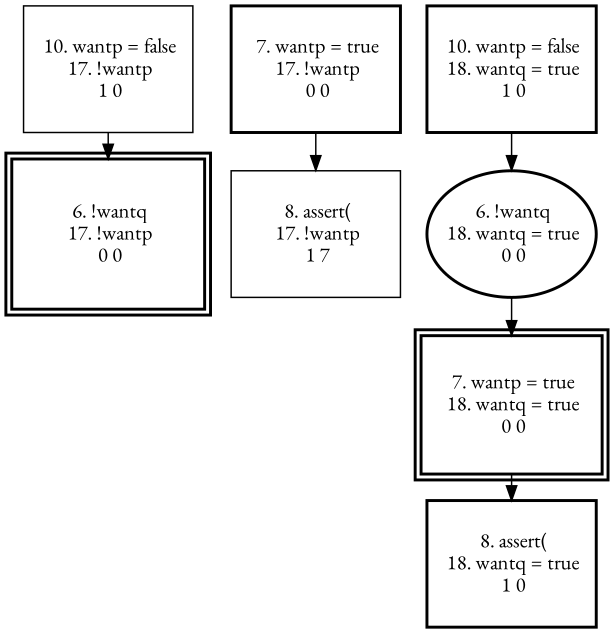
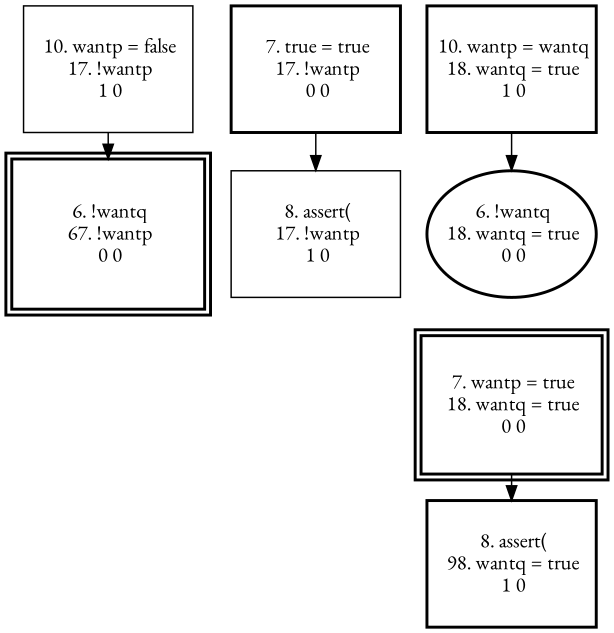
  digraph {
    fontname="EB Garamond"
    ranksep=.25
    node [fixedsize=true fontname="EB Garamond" fontsize=14 shape=box style=bold]
    edge [fontname="EB Garamond"]
-   n1 [height=1.2 label=" 6. !wantq\n 17. !wantp\n 0 0\n" peripheries=2 width=1.6]
-   n2 [height=1.2 label=" 7. wantp = true\n 17. !wantp\n 0 0\n" width=1.6]
-   n3 [height=1.2 label=" 8. assert(\n 17. !wantp\n 1 7\n" width=1.6 style=""]
+   n1 [height=1.2 label=" 6. !wantq\n 67. !wantp\n 0 0\n" peripheries=2 width=1.6]
+   n2 [height=1.2 label=" 7. true = true\n 17. !wantp\n 0 0\n" width=1.6]
+   n3 [height=1.2 label=" 8. assert(\n 17. !wantp\n 1 0\n" width=1.6 style=""]
    n4 [height=1.2 label=" 7. wantp = true\n 18. wantq = true\n 0 0\n" peripheries=2 width=1.6]
-   n5 [height=1.2 label=" 8. assert(\n 18. wantq = true\n 1 0\n" width=1.6]
+   n5 [height=1.2 label=" 8. assert(\n 98. wantq = true\n 1 0\n" width=1.6]
    n6 [height=1.2 label=" 10. wantp = false\n 17. !wantp\n 1 0\n" width=1.6 style=""]
-   n7 [height=1.2 label=" 10. wantp = false\n 18. wantq = true\n 1 0\n" width=1.6]
+   n7 [height=1.2 label=" 10. wantp = wantq\n 18. wantq = true\n 1 0\n" width=1.6]
    n8 [height=1.2 label=" 6. !wantq\n 18. wantq = true\n 0 0\n" shape=ellipse width=1.6]
    n2 -> n3
    n4 -> n5
    n6 -> n1
    n7 -> n8
-   n8 -> n4
  }
